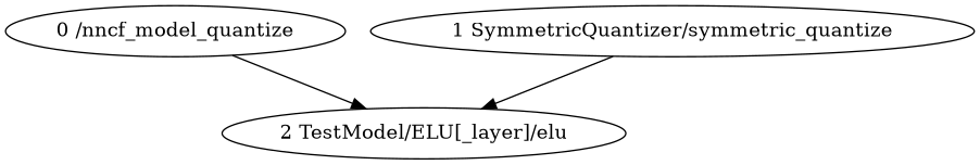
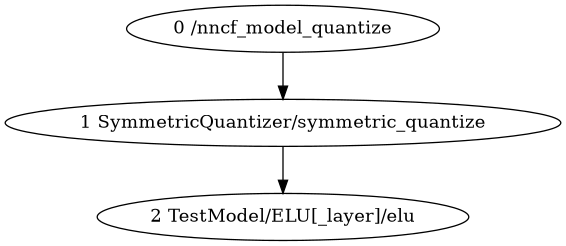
  strict digraph {
    n1 [label="0 /nncf_model_quantize" type=nncf_model_input]
    "1 SymmetricQuantizer/symmetric_quantize" [scope=SymmetricQuantizer type=symmetric_quantize]
    "2 TestModel/ELU[_layer]/elu" [scope="TestModel/ELU[_layer]" type=elu]
-   n1 -> "2 TestModel/ELU[_layer]/elu"
+   n1 -> "1 SymmetricQuantizer/symmetric_quantize"
    "1 SymmetricQuantizer/symmetric_quantize" -> "2 TestModel/ELU[_layer]/elu"
  }
